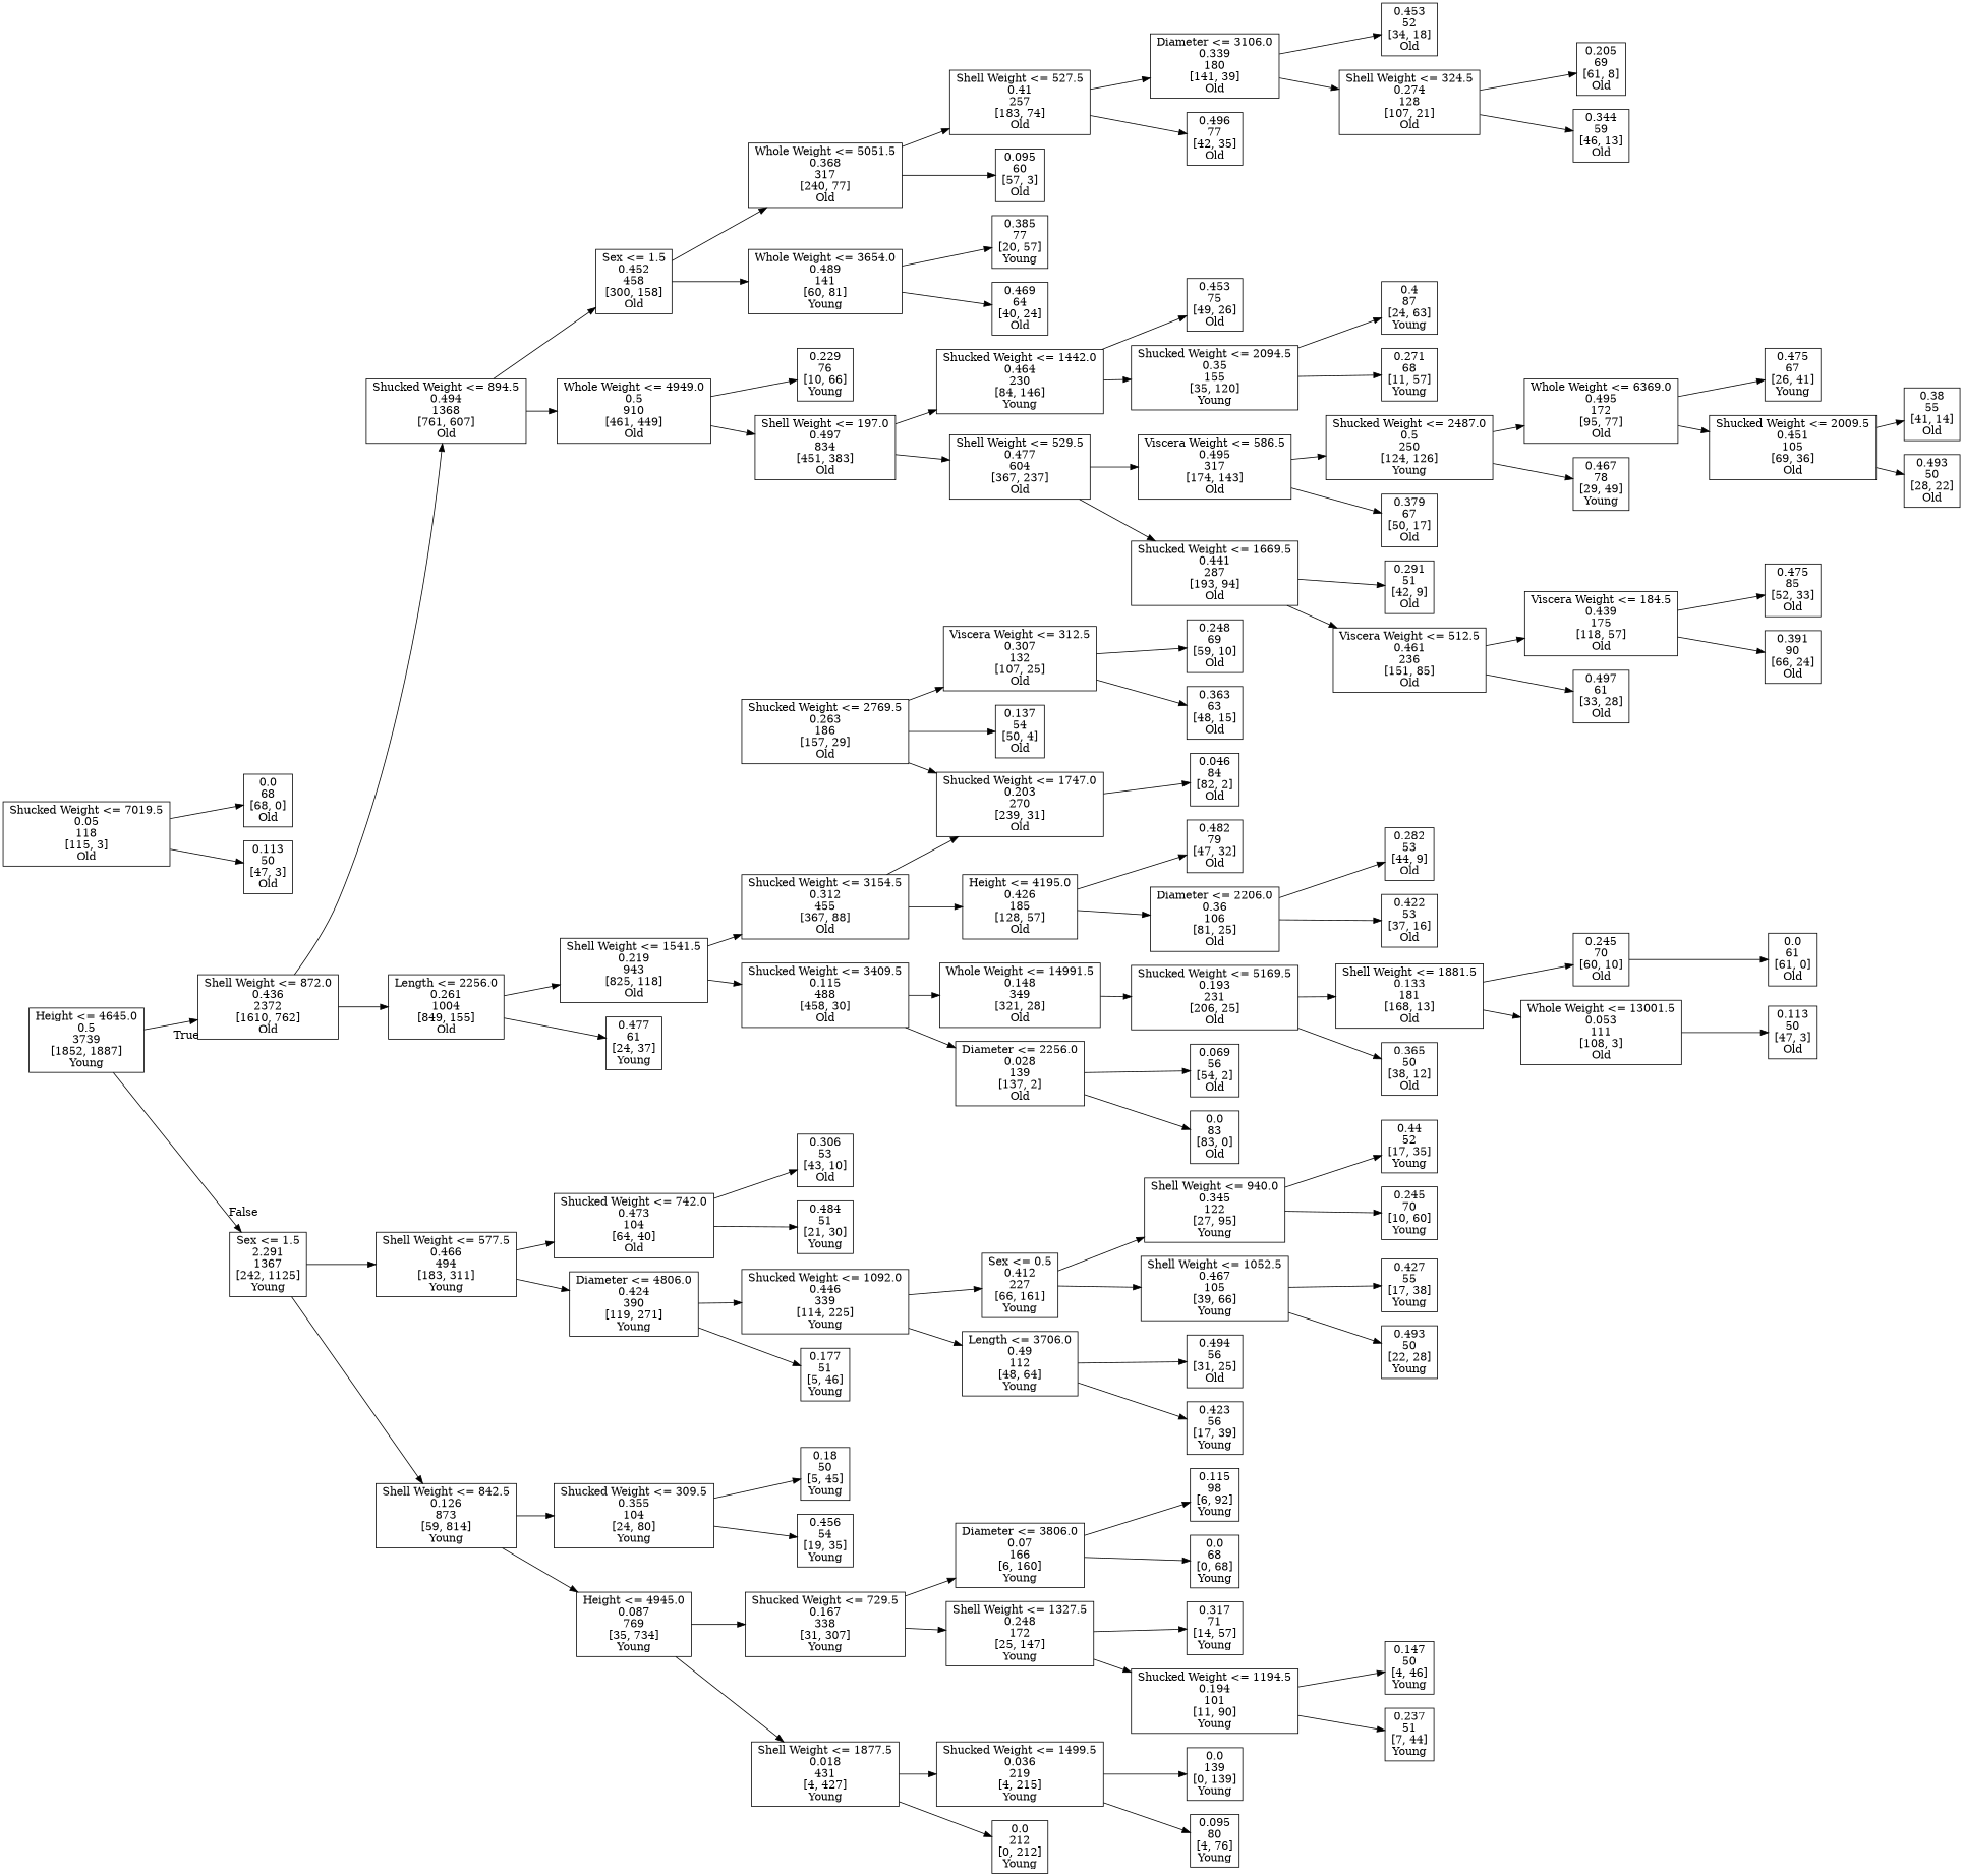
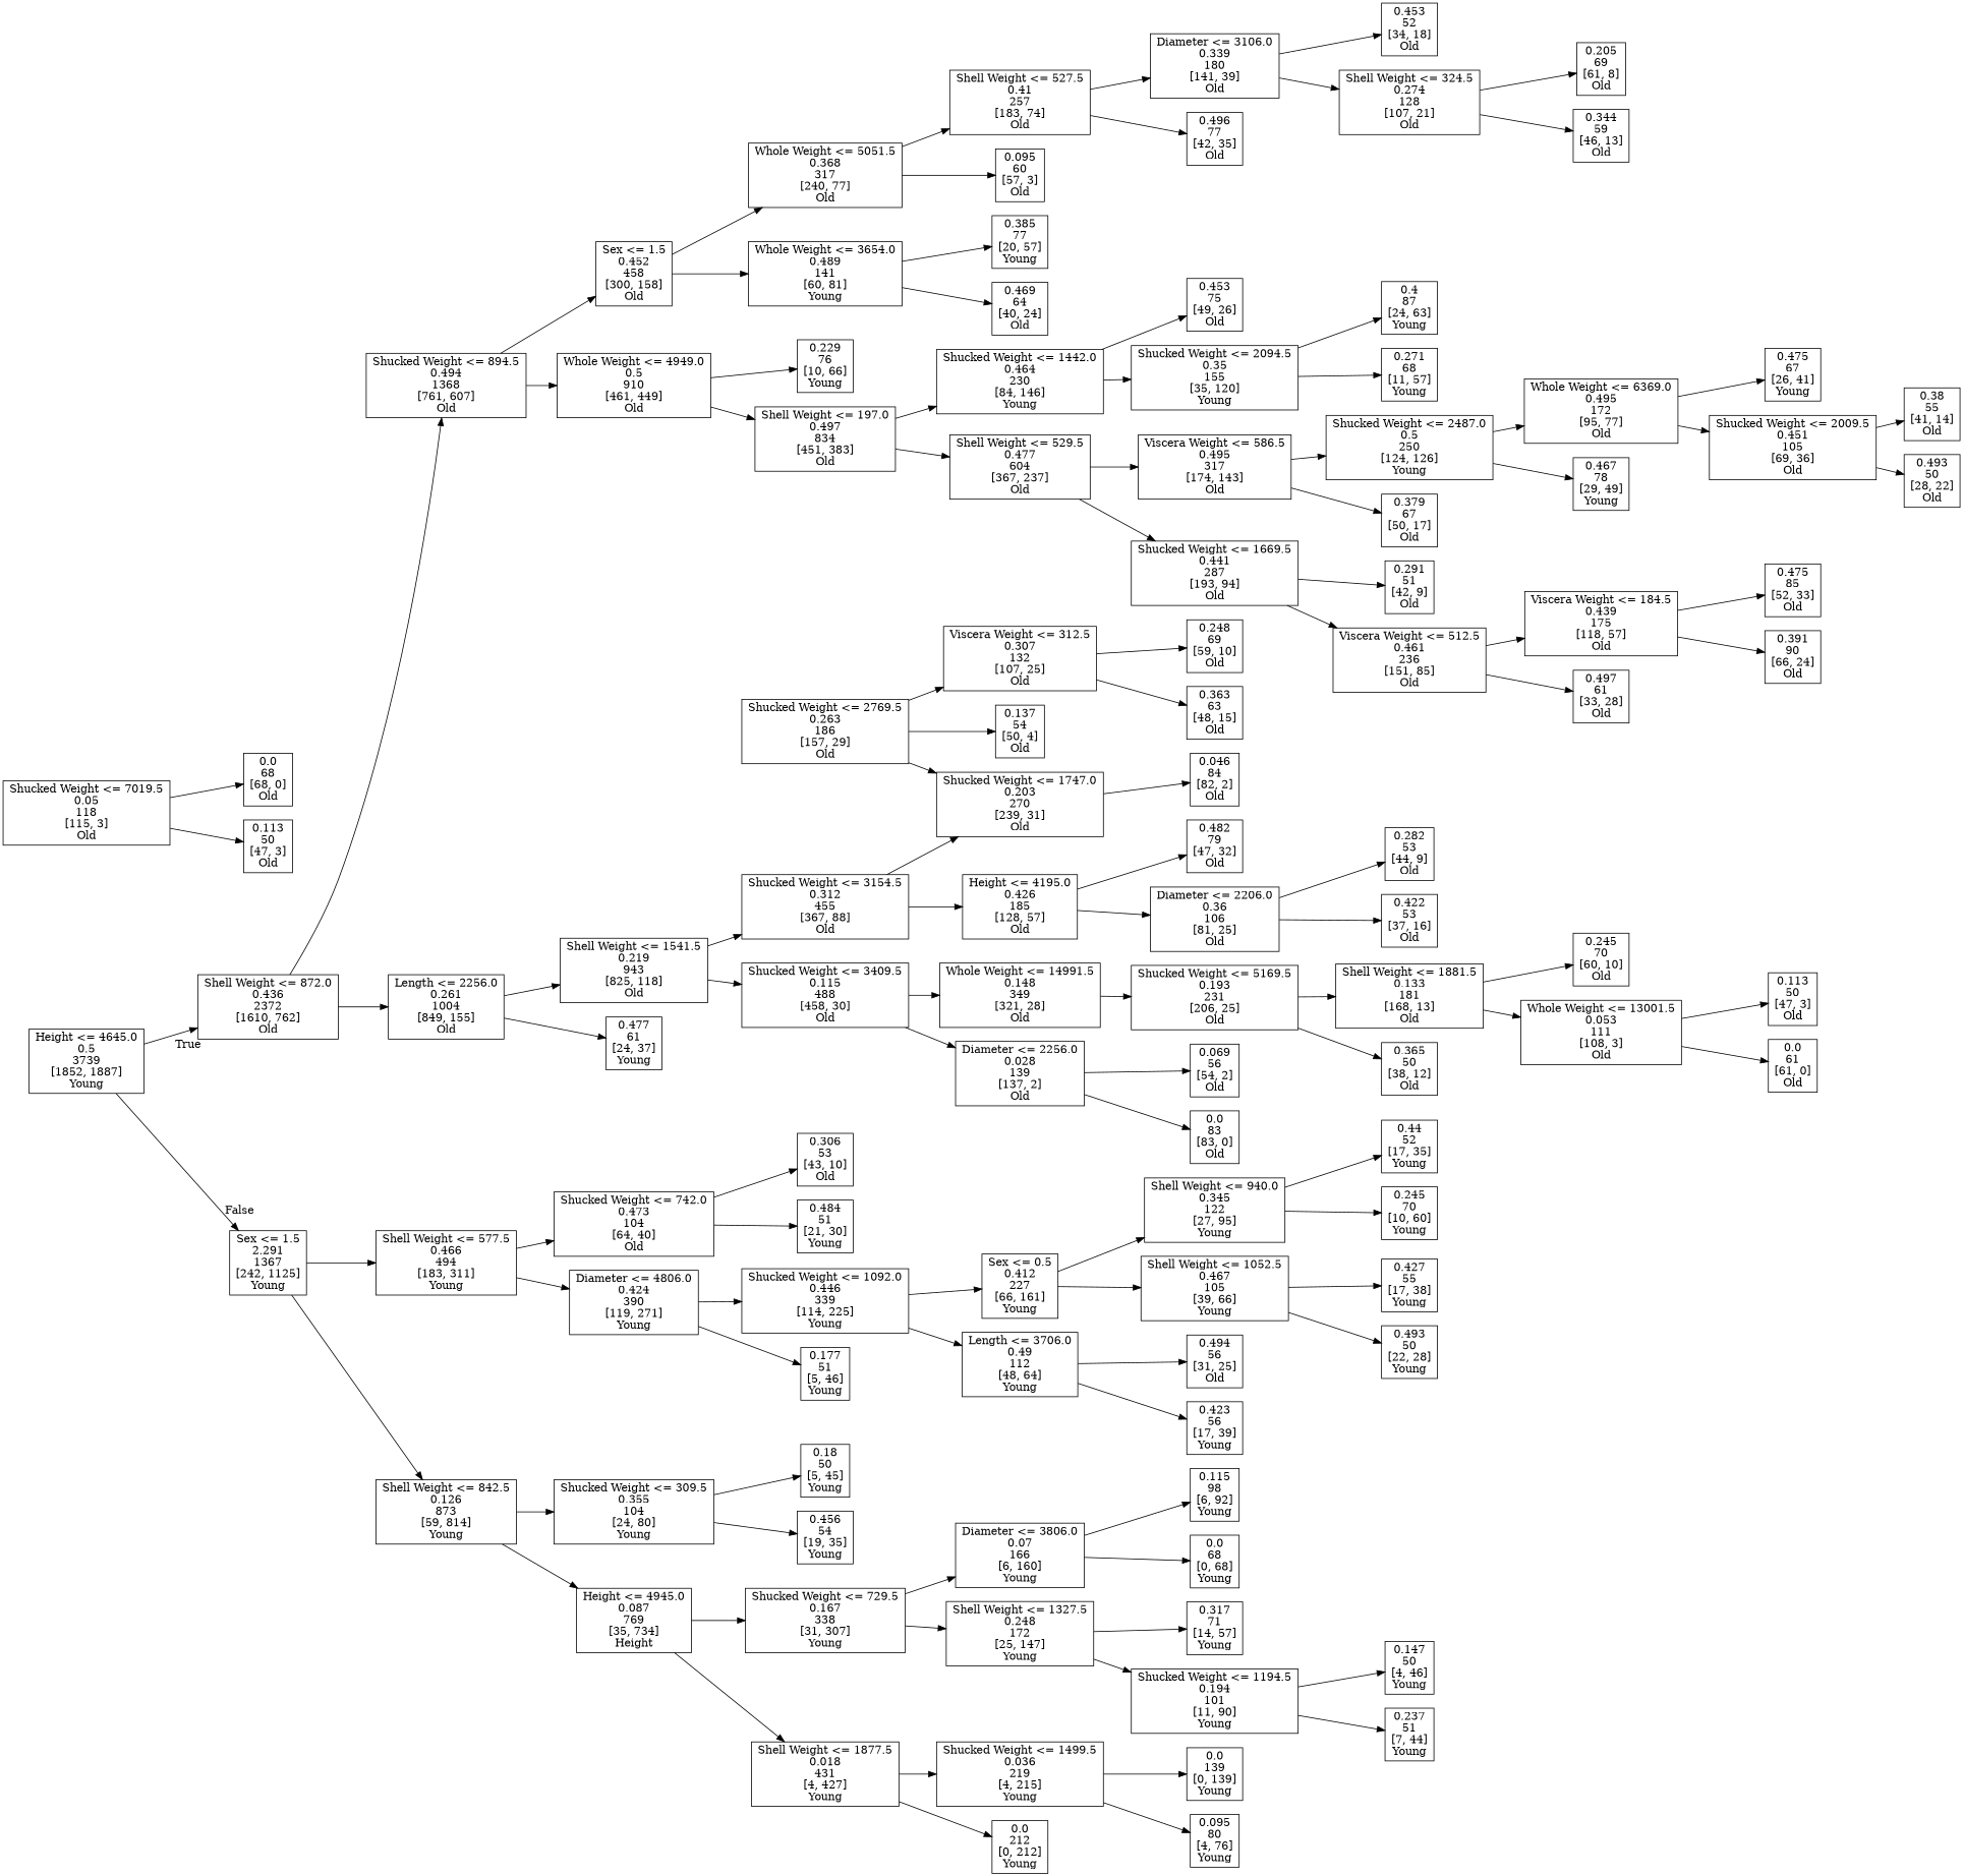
  digraph {
    rankdir=LR
    node [shape=box]
    n1 [label="Height <= 4645.0\n0.5\n3739\n[1852, 1887]\nYoung"]
    n2 [label="Shell Weight <= 872.0\n0.436\n2372\n[1610, 762]\nOld"]
    n3 [label="Sex <= 1.5\n2.291\n1367\n[242, 1125]\nYoung"]
    n4 [label="Shucked Weight <= 894.5\n0.494\n1368\n[761, 607]\nOld"]
    n5 [label="Length <= 2256.0\n0.261\n1004\n[849, 155]\nOld"]
    n6 [label="Shell Weight <= 577.5\n0.466\n494\n[183, 311]\nYoung"]
    n7 [label="Shell Weight <= 842.5\n0.126\n873\n[59, 814]\nYoung"]
    n8 [label="Sex <= 1.5\n0.452\n458\n[300, 158]\nOld"]
    n9 [label="Whole Weight <= 4949.0\n0.5\n910\n[461, 449]\nOld"]
    n10 [label="Shell Weight <= 1541.5\n0.219\n943\n[825, 118]\nOld"]
    n11 [label="0.477\n61\n[24, 37]\nYoung"]
    n12 [label="Whole Weight <= 5051.5\n0.368\n317\n[240, 77]\nOld"]
    n13 [label="Whole Weight <= 3654.0\n0.489\n141\n[60, 81]\nYoung"]
    n14 [label="0.229\n76\n[10, 66]\nYoung"]
    n15 [label="Shell Weight <= 197.0\n0.497\n834\n[451, 383]\nOld"]
    n16 [label="Shell Weight <= 527.5\n0.41\n257\n[183, 74]\nOld"]
    n17 [label="0.095\n60\n[57, 3]\nOld"]
    n18 [label="0.385\n77\n[20, 57]\nYoung"]
    n19 [label="0.469\n64\n[40, 24]\nOld"]
    n20 [label="Diameter <= 3106.0\n0.339\n180\n[141, 39]\nOld"]
    n21 [label="0.496\n77\n[42, 35]\nOld"]
    n22 [label="0.453\n52\n[34, 18]\nOld"]
    n23 [label="Shell Weight <= 324.5\n0.274\n128\n[107, 21]\nOld"]
    n24 [label="0.205\n69\n[61, 8]\nOld"]
    n25 [label="0.344\n59\n[46, 13]\nOld"]
    n26 [label="Shucked Weight <= 1442.0\n0.464\n230\n[84, 146]\nYoung"]
    n27 [label="Shell Weight <= 529.5\n0.477\n604\n[367, 237]\nOld"]
    n28 [label="0.453\n75\n[49, 26]\nOld"]
    n29 [label="Shucked Weight <= 2094.5\n0.35\n155\n[35, 120]\nYoung"]
    n30 [label="Viscera Weight <= 586.5\n0.495\n317\n[174, 143]\nOld"]
    n31 [label="Shucked Weight <= 1669.5\n0.441\n287\n[193, 94]\nOld"]
    n32 [label="0.4\n87\n[24, 63]\nYoung"]
    n33 [label="0.271\n68\n[11, 57]\nYoung"]
    n34 [label="Shucked Weight <= 2487.0\n0.5\n250\n[124, 126]\nYoung"]
    n35 [label="0.379\n67\n[50, 17]\nOld"]
    n36 [label="0.291\n51\n[42, 9]\nOld"]
    n37 [label="Viscera Weight <= 512.5\n0.461\n236\n[151, 85]\nOld"]
    n38 [label="Whole Weight <= 6369.0\n0.495\n172\n[95, 77]\nOld"]
    n39 [label="0.467\n78\n[29, 49]\nYoung"]
    n40 [label="0.475\n67\n[26, 41]\nYoung"]
    n41 [label="Shucked Weight <= 2009.5\n0.451\n105\n[69, 36]\nOld"]
    n42 [label="0.38\n55\n[41, 14]\nOld"]
    n43 [label="0.493\n50\n[28, 22]\nOld"]
    n44 [label="Viscera Weight <= 184.5\n0.439\n175\n[118, 57]\nOld"]
    n45 [label="0.497\n61\n[33, 28]\nOld"]
    n46 [label="0.475\n85\n[52, 33]\nOld"]
    n47 [label="0.391\n90\n[66, 24]\nOld"]
    n48 [label="Shucked Weight <= 3154.5\n0.312\n455\n[367, 88]\nOld"]
    n49 [label="Shucked Weight <= 3409.5\n0.115\n488\n[458, 30]\nOld"]
    n50 [label="Shucked Weight <= 1747.0\n0.203\n270\n[239, 31]\nOld"]
    n51 [label="Height <= 4195.0\n0.426\n185\n[128, 57]\nOld"]
    n52 [label="Diameter <= 2256.0\n0.028\n139\n[137, 2]\nOld"]
    n53 [label="Whole Weight <= 14991.5\n0.148\n349\n[321, 28]\nOld"]
    n54 [label="0.046\n84\n[82, 2]\nOld"]
    n55 [label="Diameter <= 2206.0\n0.36\n106\n[81, 25]\nOld"]
    n56 [label="0.482\n79\n[47, 32]\nOld"]
    n57 [label="Shucked Weight <= 2769.5\n0.263\n186\n[157, 29]\nOld"]
    n58 [label="Viscera Weight <= 312.5\n0.307\n132\n[107, 25]\nOld"]
    n59 [label="0.137\n54\n[50, 4]\nOld"]
    n60 [label="0.248\n69\n[59, 10]\nOld"]
    n61 [label="0.363\n63\n[48, 15]\nOld"]
    n62 [label="0.282\n53\n[44, 9]\nOld"]
    n63 [label="0.422\n53\n[37, 16]\nOld"]
    n64 [label="0.0\n83\n[83, 0]\nOld"]
    n65 [label="0.069\n56\n[54, 2]\nOld"]
    n66 [label="Shucked Weight <= 5169.5\n0.193\n231\n[206, 25]\nOld"]
    n67 [label="Shell Weight <= 1881.5\n0.133\n181\n[168, 13]\nOld"]
    n68 [label="0.365\n50\n[38, 12]\nOld"]
    n69 [label="Shucked Weight <= 7019.5\n0.05\n118\n[115, 3]\nOld"]
    n70 [label="0.0\n68\n[68, 0]\nOld"]
    n71 [label="0.113\n50\n[47, 3]\nOld"]
    n72 [label="0.245\n70\n[60, 10]\nOld"]
    n73 [label="Whole Weight <= 13001.5\n0.053\n111\n[108, 3]\nOld"]
    n74 [label="0.113\n50\n[47, 3]\nOld"]
    n75 [label="0.0\n61\n[61, 0]\nOld"]
    n76 [label="Shucked Weight <= 742.0\n0.473\n104\n[64, 40]\nOld"]
    n77 [label="Diameter <= 4806.0\n0.424\n390\n[119, 271]\nYoung"]
    n78 [label="Shucked Weight <= 309.5\n0.355\n104\n[24, 80]\nYoung"]
-   n79 [label="Height <= 4945.0\n0.087\n769\n[35, 734]\nYoung"]
+   n79 [label="Height <= 4945.0\n0.087\n769\n[35, 734]\nHeight"]
    n80 [label="0.306\n53\n[43, 10]\nOld"]
    n81 [label="0.484\n51\n[21, 30]\nYoung"]
    n82 [label="Shucked Weight <= 1092.0\n0.446\n339\n[114, 225]\nYoung"]
    n83 [label="0.177\n51\n[5, 46]\nYoung"]
    n84 [label="Sex <= 0.5\n0.412\n227\n[66, 161]\nYoung"]
    n85 [label="Length <= 3706.0\n0.49\n112\n[48, 64]\nYoung"]
    n86 [label="Shell Weight <= 940.0\n0.345\n122\n[27, 95]\nYoung"]
    n87 [label="Shell Weight <= 1052.5\n0.467\n105\n[39, 66]\nYoung"]
    n88 [label="0.494\n56\n[31, 25]\nOld"]
    n89 [label="0.423\n56\n[17, 39]\nYoung"]
    n90 [label="0.44\n52\n[17, 35]\nYoung"]
    n91 [label="0.245\n70\n[10, 60]\nYoung"]
    n92 [label="0.427\n55\n[17, 38]\nYoung"]
    n93 [label="0.493\n50\n[22, 28]\nYoung"]
    n94 [label="0.18\n50\n[5, 45]\nYoung"]
    n95 [label="0.456\n54\n[19, 35]\nYoung"]
    n96 [label="Shucked Weight <= 729.5\n0.167\n338\n[31, 307]\nYoung"]
    n97 [label="Shell Weight <= 1877.5\n0.018\n431\n[4, 427]\nYoung"]
    n98 [label="Diameter <= 3806.0\n0.07\n166\n[6, 160]\nYoung"]
    n99 [label="Shell Weight <= 1327.5\n0.248\n172\n[25, 147]\nYoung"]
    n100 [label="Shucked Weight <= 1499.5\n0.036\n219\n[4, 215]\nYoung"]
    n101 [label="0.0\n212\n[0, 212]\nYoung"]
    n102 [label="0.115\n98\n[6, 92]\nYoung"]
    n103 [label="0.0\n68\n[0, 68]\nYoung"]
    n104 [label="0.317\n71\n[14, 57]\nYoung"]
    n105 [label="Shucked Weight <= 1194.5\n0.194\n101\n[11, 90]\nYoung"]
    n106 [label="0.147\n50\n[4, 46]\nYoung"]
    n107 [label="0.237\n51\n[7, 44]\nYoung"]
    n108 [label="0.0\n139\n[0, 139]\nYoung"]
    n109 [label="0.095\n80\n[4, 76]\nYoung"]
    n1 -> n2 [headlabel=True labelangle=45 labeldistance=2.5]
    n1 -> n3 [headlabel=False labelangle=-45 labeldistance=2.5]
    n2 -> n4
    n2 -> n5
    n3 -> n6
    n3 -> n7
    n4 -> n8
    n4 -> n9
    n5 -> n10
    n5 -> n11
    n6 -> n76
    n6 -> n77
    n7 -> n78
    n7 -> n79
    n8 -> n12
    n8 -> n13
    n9 -> n14
    n9 -> n15
    n10 -> n48
    n10 -> n49
    n12 -> n16
    n12 -> n17
    n13 -> n18
    n13 -> n19
    n15 -> n26
    n15 -> n27
    n16 -> n20
    n16 -> n21
    n20 -> n22
    n20 -> n23
    n23 -> n24
    n23 -> n25
    n26 -> n28
    n26 -> n29
    n27 -> n30
    n27 -> n31
    n29 -> n32
    n29 -> n33
    n30 -> n34
    n30 -> n35
    n31 -> n36
    n31 -> n37
    n34 -> n38
    n34 -> n39
    n37 -> n44
    n37 -> n45
    n38 -> n40
    n38 -> n41
    n41 -> n42
    n41 -> n43
    n44 -> n46
    n44 -> n47
    n48 -> n50
    n48 -> n51
    n49 -> n52
    n49 -> n53
    n50 -> n54
    n51 -> n55
    n51 -> n56
    n52 -> n64
    n52 -> n65
    n53 -> n66
    n55 -> n62
    n55 -> n63
    n57 -> n50
    n57 -> n58
    n57 -> n59
    n58 -> n60
    n58 -> n61
    n66 -> n67
    n66 -> n68
    n67 -> n72
    n67 -> n73
    n69 -> n70
    n69 -> n71
    n73 -> n74
-   n72 -> n75
+   n73 -> n75
    n76 -> n80
    n76 -> n81
    n77 -> n82
    n77 -> n83
    n78 -> n94
    n78 -> n95
    n79 -> n96
    n79 -> n97
    n82 -> n84
    n82 -> n85
    n84 -> n86
    n84 -> n87
    n85 -> n88
    n85 -> n89
    n86 -> n90
    n86 -> n91
    n87 -> n92
    n87 -> n93
    n96 -> n98
    n96 -> n99
    n97 -> n100
    n97 -> n101
    n98 -> n102
    n98 -> n103
    n99 -> n104
    n99 -> n105
    n100 -> n108
    n100 -> n109
    n105 -> n106
    n105 -> n107
  }
